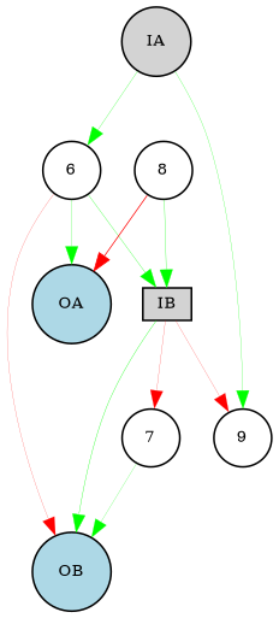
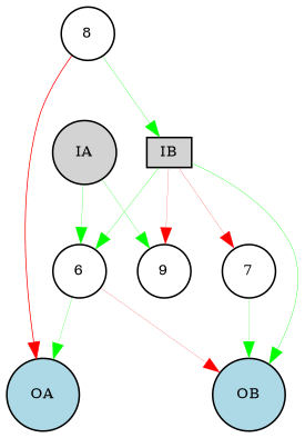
  digraph {
    node [fillcolor=white fontsize=9 shape=circle style=filled]
    edge [color=green style=solid]
    IA [fillcolor=lightgray height=0.2 width=0.2]
    6 [height=0.2 width=0.2]
    9 [height=0.2 width=0.2 fillcolor="" style=""]
    OB [fillcolor=lightblue height=0.2 width=0.2]
    OA [fillcolor=lightblue height=0.2 width=0.2]
    IB [fillcolor=lightgray height=0.2 shape=box width=0.2]
    7 [height=0.2 width=0.2]
    8 [height=0.2 width=0.2]
    IA -> 6 [penwidth=0.16461180489466587]
    IA -> 9 [penwidth=0.15603402456105123]
    6 -> OB [color=red penwidth=0.11533845903924868]
    6 -> OA [penwidth=0.1525082975871173]
-   6 -> IB [penwidth=0.18713691032184815]
+   IB -> 6 [penwidth=0.18713691032184815]
    IB -> 9 [color=red penwidth=0.11401356794371949]
    IB -> OB [penwidth=0.21617964112918586]
    IB -> 7 [color=red penwidth=0.12474553793518578]
    7 -> OB [penwidth=0.12766051425023556]
    8 -> OA [color=red penwidth=0.4704966163567613]
    8 -> IB [penwidth=0.19078110249920147]
  }
